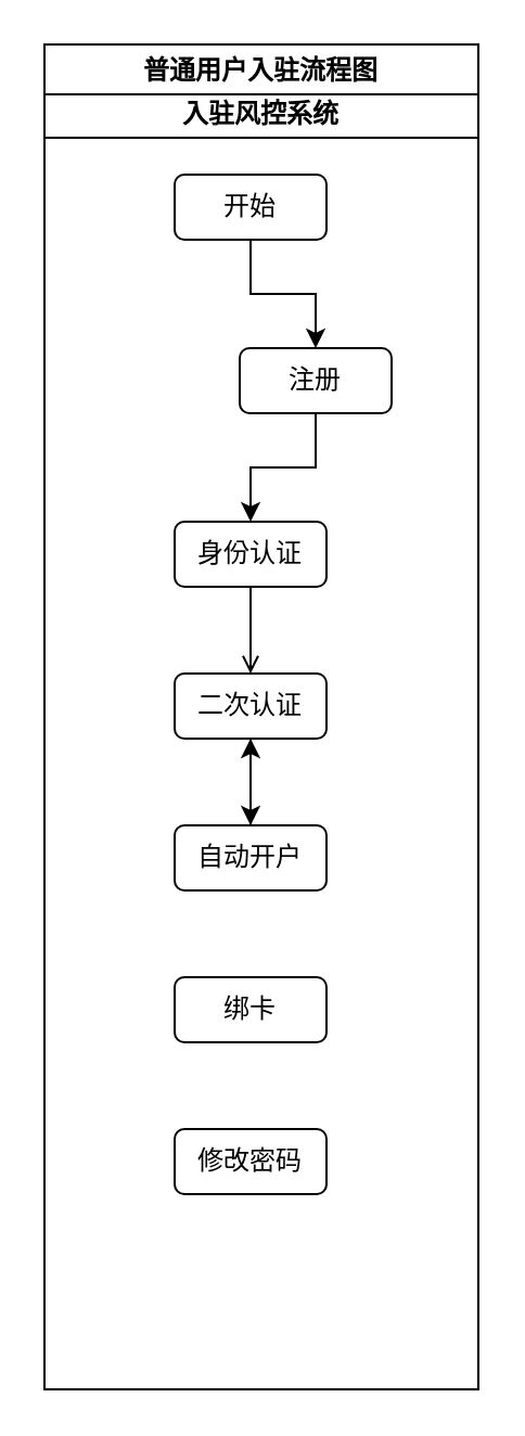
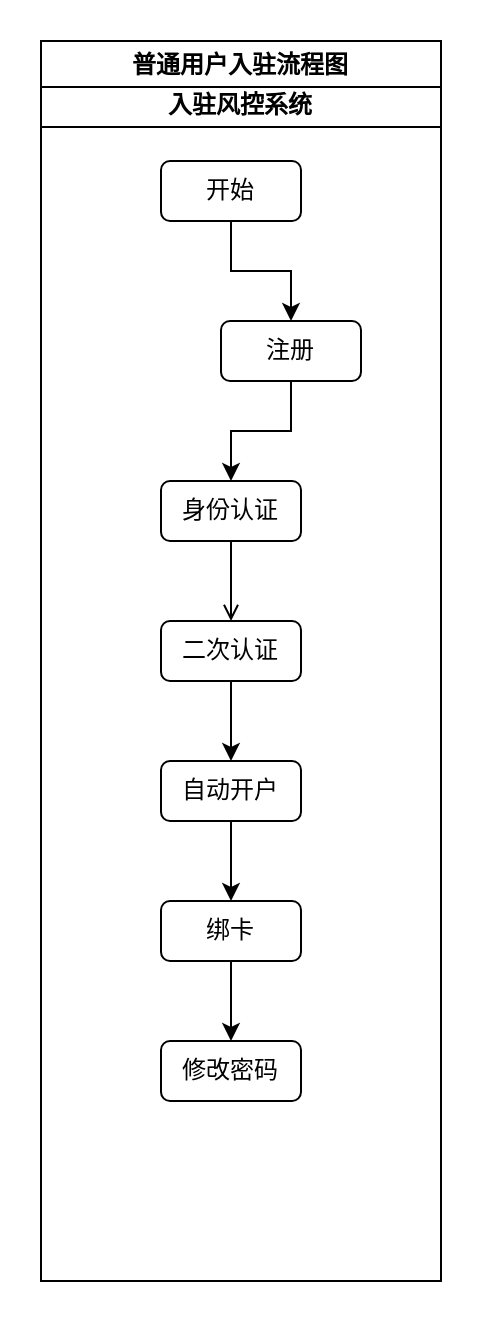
  <mxCell id="0" />
  <mxCell id="1" parent="0" />
  <mxCell id="2" value="入驻风控系统" style="swimlane;fontFamily=Lucida Console;" vertex="1" parent="1"><mxGeometry x="20" y="40" width="200" height="600" as="geometry" /></mxCell>
  <mxCell id="3" value="" style="edgeStyle=orthogonalEdgeStyle;rounded=0;orthogonalLoop=1;jettySize=auto;html=1;fontFamily=Lucida Console;" edge="1" parent="2" source="4" target="6"><mxGeometry relative="1" as="geometry" /></mxCell>
  <mxCell id="4" value="开始" style="rounded=1;whiteSpace=wrap;html=1;fontFamily=Lucida Console;" vertex="1" parent="2"><mxGeometry x="60" y="40" width="70" height="30" as="geometry" /></mxCell>
  <mxCell id="5" value="" style="edgeStyle=orthogonalEdgeStyle;rounded=0;orthogonalLoop=1;jettySize=auto;html=1;fontFamily=Lucida Console;" edge="1" parent="2" source="6" target="8"><mxGeometry relative="1" as="geometry" /></mxCell>
  <mxCell id="6" value="注册" style="rounded=1;whiteSpace=wrap;html=1;fontFamily=Lucida Console;" vertex="1" parent="2"><mxGeometry x="90" y="120" width="70" height="30" as="geometry" /></mxCell>
  <mxCell id="7" value="" style="edgeStyle=orthogonalEdgeStyle;rounded=0;orthogonalLoop=1;jettySize=auto;html=1;endArrow=open;" edge="1" parent="2" source="8" target="9"><mxGeometry relative="1" as="geometry" /></mxCell>
  <mxCell id="8" value="身份认证" style="rounded=1;whiteSpace=wrap;html=1;fontFamily=Lucida Console;" vertex="1" parent="2"><mxGeometry x="60" y="200" width="70" height="30" as="geometry" /></mxCell>
  <mxCell id="9" value="二次认证" style="rounded=1;whiteSpace=wrap;html=1;fontFamily=Lucida Console;" vertex="1" parent="2"><mxGeometry x="60" y="270" width="70" height="30" as="geometry" /></mxCell>
+ <mxCell id="10" value="" style="edgeStyle=orthogonalEdgeStyle;rounded=0;orthogonalLoop=1;jettySize=auto;html=1;" edge="1" parent="2" source="11" target="12"><mxGeometry relative="1" as="geometry" /></mxCell>
  <mxCell id="11" value="&lt;span&gt;绑卡&lt;/span&gt;" style="rounded=1;whiteSpace=wrap;html=1;fontFamily=Lucida Console;" vertex="1" parent="2"><mxGeometry x="60" y="410" width="70" height="30" as="geometry" /></mxCell>
  <mxCell id="12" value="修改密码" style="rounded=1;whiteSpace=wrap;html=1;fontFamily=Lucida Console;" vertex="1" parent="2"><mxGeometry x="60" y="480" width="70" height="30" as="geometry" /></mxCell>
  <mxCell id="13" value="自动开户" style="rounded=1;whiteSpace=wrap;html=1;fontFamily=Lucida Console;" vertex="1" parent="2"><mxGeometry x="60" y="340" width="70" height="30" as="geometry" /></mxCell>
- <mxCell id="14" value="" style="edgeStyle=orthogonalEdgeStyle;rounded=0;orthogonalLoop=1;jettySize=auto;html=1;" edge="1" parent="2" source="13" target="9"><mxGeometry relative="1" as="geometry" /></mxCell>
+ <mxCell id="14" value="" style="edgeStyle=orthogonalEdgeStyle;rounded=0;orthogonalLoop=1;jettySize=auto;html=1;" edge="1" parent="2" source="13" target="11"><mxGeometry relative="1" as="geometry" /></mxCell>
  <mxCell id="15" value="普通用户入驻流程图" style="swimlane;fontFamily=Lucida Console;" vertex="1" parent="1"><mxGeometry x="20" y="20" width="200" height="620" as="geometry" /></mxCell>
  <mxCell id="16" value="" style="edgeStyle=orthogonalEdgeStyle;rounded=0;orthogonalLoop=1;jettySize=auto;html=1;exitX=0.5;exitY=1;exitDx=0;exitDy=0;" edge="1" parent="1" source="9"><mxGeometry relative="1" as="geometry"><mxPoint x="125" y="420" as="sourcePoint" /><mxPoint x="115" y="380" as="targetPoint" /></mxGeometry></mxCell>
